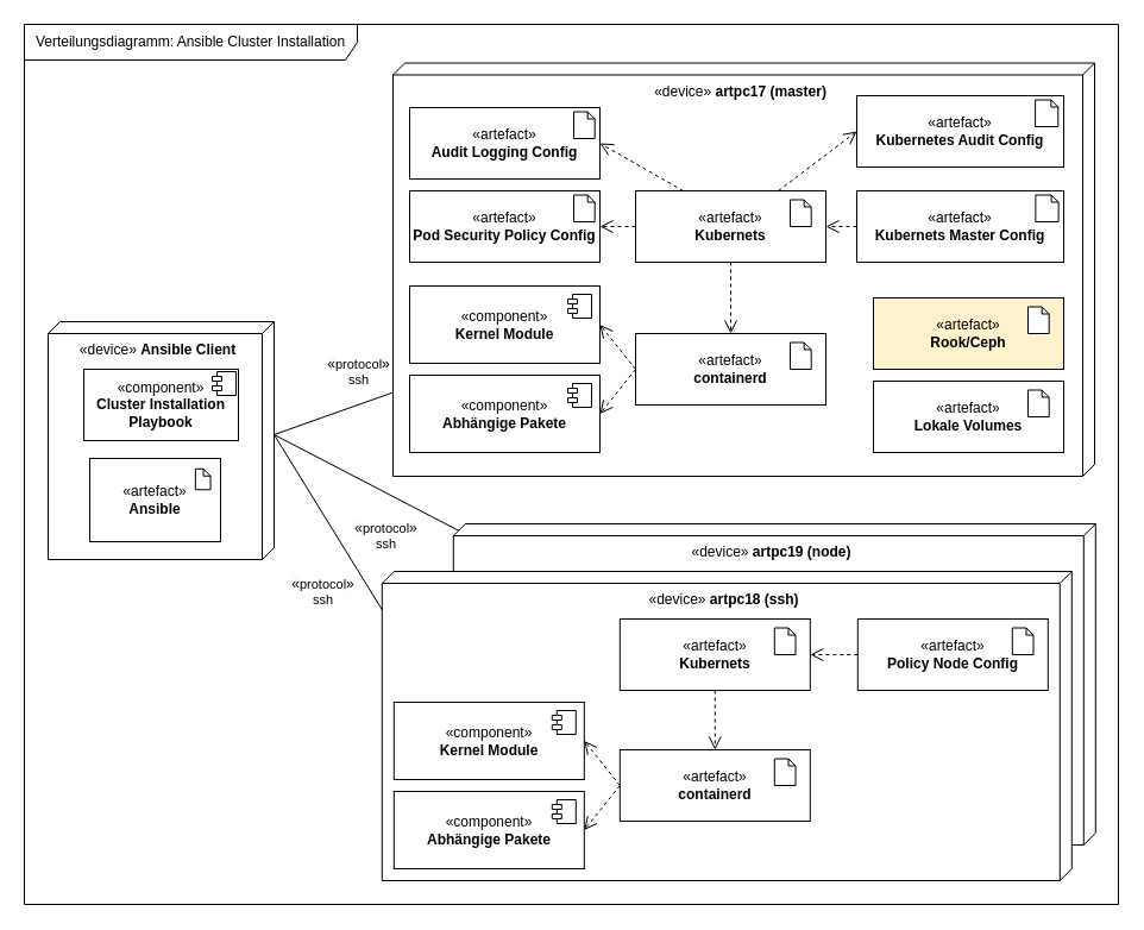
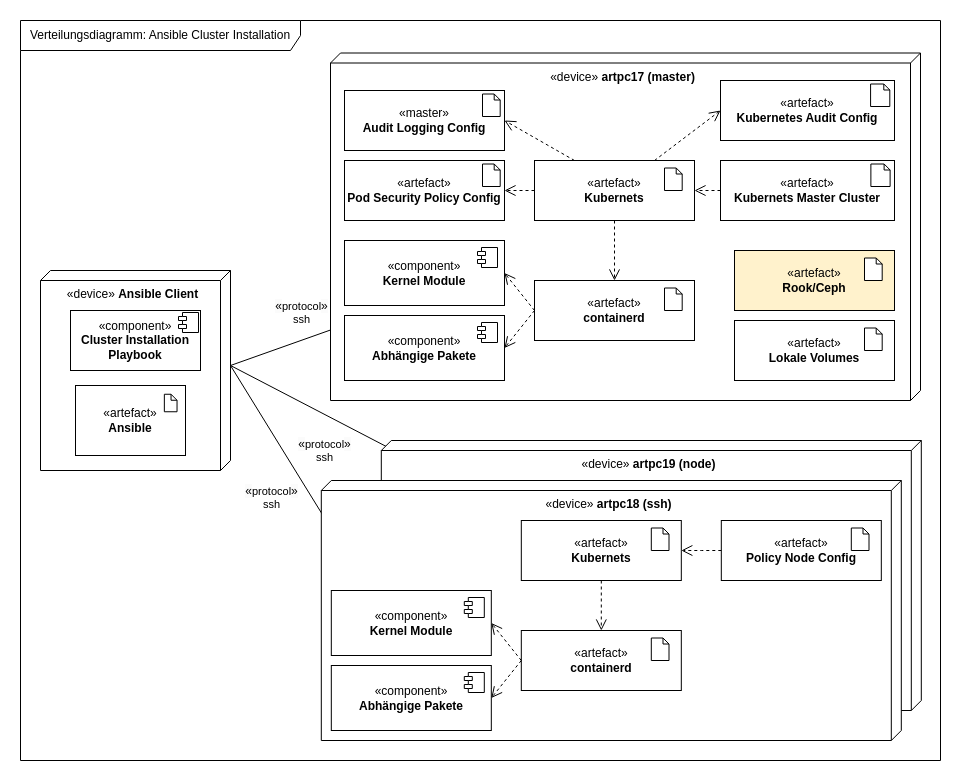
  <mxCell id="0" />
  <mxCell id="1" parent="0" />
  <mxCell id="2" style="rounded=0;orthogonalLoop=1;jettySize=auto;html=1;exitX=0;exitY=0;exitDx=95;exitDy=0;exitPerimeter=0;entryX=0;entryY=0;entryDx=135;entryDy=190;entryPerimeter=0;endArrow=none;endFill=0;" parent="1" source="8" target="15" edge="1"><mxGeometry relative="1" as="geometry"><mxPoint x="230" y="315" as="sourcePoint" /></mxGeometry></mxCell>
  <mxCell id="3" value="&lt;span style=&quot;font-size: 12px; text-wrap: wrap; background-color: rgb(251, 251, 251);&quot;&gt;«&lt;/span&gt;protocol&lt;span style=&quot;font-size: 12px; text-wrap: wrap; background-color: rgb(251, 251, 251);&quot;&gt;»&lt;/span&gt;&lt;br&gt;ssh" style="edgeLabel;html=1;align=center;verticalAlign=middle;resizable=0;points=[];" parent="2" vertex="1" connectable="0"><mxGeometry x="0.06" y="4" relative="1" as="geometry"><mxPoint x="-216" y="3" as="offset" /></mxGeometry></mxCell>
  <mxCell id="4" value="«device»&amp;nbsp;&lt;b&gt;artpc19 (node)&lt;/b&gt;" style="verticalAlign=top;align=center;shape=cube;size=10;direction=south;html=1;boundedLbl=1;spacingLeft=5;whiteSpace=wrap;" parent="1" vertex="1"><mxGeometry x="380.81" y="440" width="540" height="270" as="geometry" /></mxCell>
  <mxCell id="5" value="&lt;span style=&quot;font-size: 12px; text-wrap: wrap; background-color: rgb(251, 251, 251);&quot;&gt;«&lt;/span&gt;protocol&lt;span style=&quot;font-size: 12px; text-wrap: wrap; background-color: rgb(251, 251, 251);&quot;&gt;»&lt;/span&gt;&lt;br&gt;ssh" style="rounded=0;orthogonalLoop=1;jettySize=auto;html=1;exitX=0;exitY=0;exitDx=95;exitDy=0;exitPerimeter=0;entryX=0.142;entryY=0.995;entryDx=0;entryDy=0;entryPerimeter=0;endArrow=none;endFill=0;" parent="1" source="8" target="15" edge="1"><mxGeometry x="0.362" y="35" relative="1" as="geometry"><mxPoint x="230" y="315" as="sourcePoint" /><mxPoint x="540" y="365" as="targetPoint" /><mxPoint as="offset" /></mxGeometry></mxCell>
  <mxCell id="6" style="rounded=0;orthogonalLoop=1;jettySize=auto;html=1;exitX=0;exitY=0;exitDx=95;exitDy=0;exitPerimeter=0;entryX=0;entryY=0;entryDx=135;entryDy=190;entryPerimeter=0;endArrow=none;endFill=0;" parent="1" source="8" target="23" edge="1"><mxGeometry relative="1" as="geometry"><mxPoint x="230" y="315" as="sourcePoint" /><mxPoint x="410" y="130" as="targetPoint" /></mxGeometry></mxCell>
  <mxCell id="7" value="&lt;span style=&quot;font-size: 12px; text-wrap: wrap; background-color: rgb(251, 251, 251);&quot;&gt;«&lt;/span&gt;protocol&lt;span style=&quot;font-size: 12px; text-wrap: wrap; background-color: rgb(251, 251, 251);&quot;&gt;»&lt;/span&gt;&lt;br&gt;ssh" style="edgeLabel;html=1;align=center;verticalAlign=middle;resizable=0;points=[];" parent="6" vertex="1" connectable="0"><mxGeometry x="0.134" relative="1" as="geometry"><mxPoint x="-213" y="47" as="offset" /></mxGeometry></mxCell>
  <mxCell id="8" value="«device»&amp;nbsp;&lt;b&gt;Ansible Client&lt;/b&gt;" style="verticalAlign=top;align=center;shape=cube;size=10;direction=south;html=1;boundedLbl=1;spacingLeft=5;whiteSpace=wrap;" parent="1" vertex="1"><mxGeometry x="40" y="270" width="190" height="200" as="geometry" /></mxCell>
  <mxCell id="9" value="«component»&lt;br&gt;&lt;b&gt;Cluster Installation Playbook&lt;/b&gt;" style="html=1;dropTarget=0;whiteSpace=wrap;" parent="1" vertex="1"><mxGeometry x="70" y="310" width="130" height="60" as="geometry" /></mxCell>
  <mxCell id="10" value="" style="shape=module;jettyWidth=8;jettyHeight=4;" parent="9" vertex="1"><mxGeometry x="1" width="20" height="20" relative="1" as="geometry"><mxPoint x="-22" y="2" as="offset" /></mxGeometry></mxCell>
  <mxCell id="11" value="" style="group" parent="1" vertex="1" connectable="0"><mxGeometry x="75" y="385" width="110" height="70" as="geometry" /></mxCell>
  <mxCell id="12" value="«artefact»&lt;br&gt;&lt;b&gt;Ansible&lt;/b&gt;" style="html=1;dropTarget=0;whiteSpace=wrap;" parent="11" vertex="1"><mxGeometry width="110" height="70" as="geometry" /></mxCell>
  <mxCell id="13" value="" style="shape=note2;boundedLbl=1;whiteSpace=wrap;html=1;size=6;verticalAlign=top;align=left;spacingLeft=5;" parent="11" vertex="1"><mxGeometry x="88.846" y="8.75" width="12.692" height="17.5" as="geometry" /></mxCell>
  <mxCell id="14" value="Verteilungsdiagramm: Ansible Cluster Installation" style="shape=umlFrame;whiteSpace=wrap;html=1;pointerEvents=0;width=280;height=30;" parent="1" vertex="1"><mxGeometry x="20" y="20" width="920" height="740" as="geometry" /></mxCell>
  <mxCell id="15" value="«device»&amp;nbsp;&lt;b&gt;artpc18 (ssh)&lt;/b&gt;" style="verticalAlign=top;align=center;shape=cube;size=10;direction=south;html=1;boundedLbl=1;spacingLeft=5;whiteSpace=wrap;" parent="1" vertex="1"><mxGeometry x="320.81" y="480" width="580" height="260" as="geometry" /></mxCell>
  <mxCell id="16" value="«component»&lt;br&gt;&lt;b&gt;Abhängige Pakete&lt;/b&gt;" style="html=1;dropTarget=0;whiteSpace=wrap;" parent="1" vertex="1"><mxGeometry x="330.81" y="665" width="160" height="65" as="geometry" /></mxCell>
  <mxCell id="17" value="" style="shape=module;jettyWidth=8;jettyHeight=4;" parent="16" vertex="1"><mxGeometry x="1" width="20" height="20" relative="1" as="geometry"><mxPoint x="-27" y="7" as="offset" /></mxGeometry></mxCell>
  <mxCell id="18" value="«component»&lt;br&gt;&lt;b&gt;Kernel Module&lt;/b&gt;" style="html=1;dropTarget=0;whiteSpace=wrap;" parent="1" vertex="1"><mxGeometry x="330.81" y="590" width="160" height="65" as="geometry" /></mxCell>
  <mxCell id="19" value="" style="shape=module;jettyWidth=8;jettyHeight=4;" parent="18" vertex="1"><mxGeometry x="1" width="20" height="20" relative="1" as="geometry"><mxPoint x="-27" y="7" as="offset" /></mxGeometry></mxCell>
  <mxCell id="20" value="" style="group" parent="1" vertex="1" connectable="0"><mxGeometry x="520.81" y="630" width="160" height="60" as="geometry" /></mxCell>
  <mxCell id="21" value="«artefact»&lt;br&gt;&lt;b&gt;containerd&lt;/b&gt;" style="html=1;dropTarget=0;whiteSpace=wrap;" parent="20" vertex="1"><mxGeometry width="160" height="60" as="geometry" /></mxCell>
  <mxCell id="22" value="" style="shape=note2;boundedLbl=1;whiteSpace=wrap;html=1;size=6;verticalAlign=top;align=left;spacingLeft=5;" parent="20" vertex="1"><mxGeometry x="130" y="7.5" width="17.69" height="22.5" as="geometry" /></mxCell>
  <mxCell id="23" value="«device»&amp;nbsp;&lt;b&gt;artpc17 (master)&lt;/b&gt;" style="verticalAlign=top;align=center;shape=cube;size=10;direction=south;html=1;boundedLbl=1;spacingLeft=5;whiteSpace=wrap;" parent="1" vertex="1"><mxGeometry x="330" y="52.5" width="590" height="347.5" as="geometry" /></mxCell>
  <mxCell id="24" value="" style="group" parent="1" vertex="1" connectable="0"><mxGeometry x="520.81" y="520" width="160" height="60" as="geometry" /></mxCell>
  <mxCell id="25" value="«artefact»&lt;br&gt;&lt;b&gt;Kubernets&lt;/b&gt;" style="html=1;dropTarget=0;whiteSpace=wrap;" parent="24" vertex="1"><mxGeometry width="160" height="60" as="geometry" /></mxCell>
  <mxCell id="26" value="" style="shape=note2;boundedLbl=1;whiteSpace=wrap;html=1;size=6;verticalAlign=top;align=left;spacingLeft=5;" parent="24" vertex="1"><mxGeometry x="130" y="7.5" width="17.69" height="22.5" as="geometry" /></mxCell>
  <mxCell id="27" value="" style="group" parent="1" vertex="1" connectable="0"><mxGeometry x="720.81" y="520" width="160" height="60" as="geometry" /></mxCell>
  <mxCell id="28" value="«artefact»&lt;br&gt;&lt;b&gt;Policy Node Config&lt;/b&gt;" style="html=1;dropTarget=0;whiteSpace=wrap;" parent="27" vertex="1"><mxGeometry width="160" height="60" as="geometry" /></mxCell>
  <mxCell id="29" value="" style="shape=note2;boundedLbl=1;whiteSpace=wrap;html=1;size=6;verticalAlign=top;align=left;spacingLeft=5;" parent="27" vertex="1"><mxGeometry x="130" y="7.5" width="17.69" height="22.5" as="geometry" /></mxCell>
  <mxCell id="30" style="rounded=0;orthogonalLoop=1;jettySize=auto;html=1;exitX=0;exitY=0.5;exitDx=0;exitDy=0;entryX=1;entryY=0.5;entryDx=0;entryDy=0;dashed=1;endArrow=open;endFill=0;endSize=9;" parent="1" source="28" target="25" edge="1"><mxGeometry relative="1" as="geometry"><Array as="points"><mxPoint x="700.81" y="550" /></Array></mxGeometry></mxCell>
  <mxCell id="31" style="rounded=0;orthogonalLoop=1;jettySize=auto;html=1;exitX=0;exitY=0.5;exitDx=0;exitDy=0;entryX=1;entryY=0.5;entryDx=0;entryDy=0;dashed=1;endArrow=open;endFill=0;endSize=9;" parent="1" source="21" target="18" edge="1"><mxGeometry relative="1" as="geometry"><mxPoint x="730.81" y="560" as="sourcePoint" /><mxPoint x="690.81" y="560" as="targetPoint" /><Array as="points" /></mxGeometry></mxCell>
  <mxCell id="32" style="rounded=0;orthogonalLoop=1;jettySize=auto;html=1;exitX=0;exitY=0.5;exitDx=0;exitDy=0;entryX=1;entryY=0.5;entryDx=0;entryDy=0;dashed=1;endArrow=open;endFill=0;endSize=9;" parent="1" source="21" target="16" edge="1"><mxGeometry relative="1" as="geometry"><mxPoint x="530.81" y="670" as="sourcePoint" /><mxPoint x="500.81" y="633" as="targetPoint" /><Array as="points" /></mxGeometry></mxCell>
  <mxCell id="33" style="rounded=0;orthogonalLoop=1;jettySize=auto;html=1;exitX=0.5;exitY=1;exitDx=0;exitDy=0;entryX=0.5;entryY=0;entryDx=0;entryDy=0;dashed=1;endArrow=open;endFill=0;endSize=9;" parent="1" source="25" target="21" edge="1"><mxGeometry relative="1" as="geometry"><mxPoint x="540.81" y="680" as="sourcePoint" /><mxPoint x="510.81" y="643" as="targetPoint" /><Array as="points" /></mxGeometry></mxCell>
  <mxCell id="34" value="«component»&lt;br&gt;&lt;b&gt;Abhängige Pakete&lt;/b&gt;" style="html=1;dropTarget=0;whiteSpace=wrap;" parent="1" vertex="1"><mxGeometry x="344" y="315" width="160" height="65" as="geometry" /></mxCell>
  <mxCell id="35" value="" style="shape=module;jettyWidth=8;jettyHeight=4;" parent="34" vertex="1"><mxGeometry x="1" width="20" height="20" relative="1" as="geometry"><mxPoint x="-27" y="7" as="offset" /></mxGeometry></mxCell>
  <mxCell id="36" value="«component»&lt;br&gt;&lt;b&gt;Kernel Module&lt;/b&gt;" style="html=1;dropTarget=0;whiteSpace=wrap;" parent="1" vertex="1"><mxGeometry x="344" y="240" width="160" height="65" as="geometry" /></mxCell>
  <mxCell id="37" value="" style="shape=module;jettyWidth=8;jettyHeight=4;" parent="36" vertex="1"><mxGeometry x="1" width="20" height="20" relative="1" as="geometry"><mxPoint x="-27" y="7" as="offset" /></mxGeometry></mxCell>
  <mxCell id="38" value="" style="group" parent="1" vertex="1" connectable="0"><mxGeometry x="534" y="280" width="160" height="60" as="geometry" /></mxCell>
  <mxCell id="39" value="«artefact»&lt;br&gt;&lt;b&gt;containerd&lt;/b&gt;" style="html=1;dropTarget=0;whiteSpace=wrap;" parent="38" vertex="1"><mxGeometry width="160" height="60" as="geometry" /></mxCell>
  <mxCell id="40" value="" style="shape=note2;boundedLbl=1;whiteSpace=wrap;html=1;size=6;verticalAlign=top;align=left;spacingLeft=5;" parent="38" vertex="1"><mxGeometry x="130" y="7.5" width="17.69" height="22.5" as="geometry" /></mxCell>
  <mxCell id="41" value="" style="group" parent="1" vertex="1" connectable="0"><mxGeometry x="534" y="160" width="160" height="60" as="geometry" /></mxCell>
  <mxCell id="42" value="«artefact»&lt;br&gt;&lt;b&gt;Kubernets&lt;/b&gt;" style="html=1;dropTarget=0;whiteSpace=wrap;" parent="41" vertex="1"><mxGeometry width="160" height="60" as="geometry" /></mxCell>
  <mxCell id="43" value="" style="shape=note2;boundedLbl=1;whiteSpace=wrap;html=1;size=6;verticalAlign=top;align=left;spacingLeft=5;" parent="41" vertex="1"><mxGeometry x="130" y="7.5" width="17.69" height="22.5" as="geometry" /></mxCell>
  <mxCell id="44" value="" style="group" parent="1" vertex="1" connectable="0"><mxGeometry x="720" y="160" width="174" height="60" as="geometry" /></mxCell>
- <mxCell id="45" value="«artefact»&lt;br&gt;&lt;b&gt;Kubernets Master Config&lt;/b&gt;" style="html=1;dropTarget=0;whiteSpace=wrap;" parent="44" vertex="1"><mxGeometry width="174" height="60" as="geometry" /></mxCell>
+ <mxCell id="45" value="«artefact»&lt;br&gt;&lt;b&gt;Kubernets Master Cluster&lt;/b&gt;" style="html=1;dropTarget=0;whiteSpace=wrap;" parent="44" vertex="1"><mxGeometry width="174" height="60" as="geometry" /></mxCell>
  <mxCell id="46" value="" style="shape=note2;boundedLbl=1;whiteSpace=wrap;html=1;size=6;verticalAlign=top;align=left;spacingLeft=5;" parent="44" vertex="1"><mxGeometry x="150.375" y="3.5" width="19.238" height="22.5" as="geometry" /></mxCell>
  <mxCell id="47" value="" style="group" parent="1" vertex="1" connectable="0"><mxGeometry x="734" y="250" width="160" height="60" as="geometry" /></mxCell>
  <mxCell id="48" value="«artefact»&lt;br&gt;&lt;b&gt;Rook/Ceph&lt;/b&gt;" style="html=1;dropTarget=0;whiteSpace=wrap;fillColor=#fff2cc;" parent="47" vertex="1"><mxGeometry width="160" height="60" as="geometry" /></mxCell>
  <mxCell id="49" value="" style="shape=note2;boundedLbl=1;whiteSpace=wrap;html=1;size=6;verticalAlign=top;align=left;spacingLeft=5;" parent="47" vertex="1"><mxGeometry x="130" y="7.5" width="17.69" height="22.5" as="geometry" /></mxCell>
  <mxCell id="50" value="" style="group" parent="1" vertex="1" connectable="0"><mxGeometry x="734" y="320" width="160" height="60" as="geometry" /></mxCell>
  <mxCell id="51" value="«artefact»&lt;br&gt;&lt;b&gt;Lokale Volumes&lt;/b&gt;" style="html=1;dropTarget=0;whiteSpace=wrap;" parent="50" vertex="1"><mxGeometry width="160" height="60" as="geometry" /></mxCell>
  <mxCell id="52" value="" style="shape=note2;boundedLbl=1;whiteSpace=wrap;html=1;size=6;verticalAlign=top;align=left;spacingLeft=5;" parent="50" vertex="1"><mxGeometry x="130" y="7.5" width="17.69" height="22.5" as="geometry" /></mxCell>
  <mxCell id="53" style="rounded=0;orthogonalLoop=1;jettySize=auto;html=1;exitX=0;exitY=0.5;exitDx=0;exitDy=0;entryX=1;entryY=0.5;entryDx=0;entryDy=0;dashed=1;endArrow=open;endFill=0;endSize=9;" parent="1" source="45" target="42" edge="1"><mxGeometry relative="1" as="geometry"><Array as="points" /></mxGeometry></mxCell>
  <mxCell id="54" style="rounded=0;orthogonalLoop=1;jettySize=auto;html=1;exitX=0;exitY=0.5;exitDx=0;exitDy=0;entryX=1;entryY=0.5;entryDx=0;entryDy=0;dashed=1;endArrow=open;endFill=0;endSize=9;" parent="1" source="39" target="36" edge="1"><mxGeometry relative="1" as="geometry"><mxPoint x="744" y="210" as="sourcePoint" /><mxPoint x="704" y="210" as="targetPoint" /><Array as="points" /></mxGeometry></mxCell>
  <mxCell id="55" style="rounded=0;orthogonalLoop=1;jettySize=auto;html=1;exitX=0;exitY=0.5;exitDx=0;exitDy=0;entryX=1;entryY=0.5;entryDx=0;entryDy=0;dashed=1;endArrow=open;endFill=0;endSize=9;" parent="1" source="39" target="34" edge="1"><mxGeometry relative="1" as="geometry"><mxPoint x="544" y="320" as="sourcePoint" /><mxPoint x="514" y="283" as="targetPoint" /><Array as="points" /></mxGeometry></mxCell>
  <mxCell id="56" style="rounded=0;orthogonalLoop=1;jettySize=auto;html=1;exitX=0.5;exitY=1;exitDx=0;exitDy=0;entryX=0.5;entryY=0;entryDx=0;entryDy=0;dashed=1;endArrow=open;endFill=0;endSize=9;" parent="1" source="42" target="39" edge="1"><mxGeometry relative="1" as="geometry"><mxPoint x="554" y="263" as="sourcePoint" /><mxPoint x="524" y="226" as="targetPoint" /><Array as="points" /></mxGeometry></mxCell>
  <mxCell id="57" value="" style="group" parent="1" vertex="1" connectable="0"><mxGeometry x="344" y="90" width="160" height="60" as="geometry" /></mxCell>
- <mxCell id="58" value="«artefact»&lt;br&gt;&lt;b&gt;Audit Logging Config&lt;/b&gt;" style="html=1;dropTarget=0;whiteSpace=wrap;" parent="57" vertex="1"><mxGeometry width="160" height="60" as="geometry" /></mxCell>
+ <mxCell id="58" value="«master»&lt;br&gt;&lt;b&gt;Audit Logging Config&lt;/b&gt;" style="html=1;dropTarget=0;whiteSpace=wrap;" parent="57" vertex="1"><mxGeometry width="160" height="60" as="geometry" /></mxCell>
  <mxCell id="59" value="" style="shape=note2;boundedLbl=1;whiteSpace=wrap;html=1;size=6;verticalAlign=top;align=left;spacingLeft=5;" parent="57" vertex="1"><mxGeometry x="138" y="3.5" width="17.69" height="22.5" as="geometry" /></mxCell>
  <mxCell id="60" value="" style="group" parent="1" vertex="1" connectable="0"><mxGeometry x="344" y="160" width="160" height="60" as="geometry" /></mxCell>
  <mxCell id="61" value="«artefact»&lt;br&gt;&lt;b&gt;Pod Security Policy Config&lt;/b&gt;" style="html=1;dropTarget=0;whiteSpace=wrap;" parent="60" vertex="1"><mxGeometry width="160" height="60" as="geometry" /></mxCell>
  <mxCell id="62" value="" style="shape=note2;boundedLbl=1;whiteSpace=wrap;html=1;size=6;verticalAlign=top;align=left;spacingLeft=5;" parent="60" vertex="1"><mxGeometry x="138" y="3.5" width="17.69" height="22.5" as="geometry" /></mxCell>
  <mxCell id="63" value="" style="group" parent="1" vertex="1" connectable="0"><mxGeometry x="720" y="80" width="174" height="60" as="geometry" /></mxCell>
  <mxCell id="64" value="«artefact»&lt;br&gt;&lt;b&gt;Kubernetes Audit Config&lt;/b&gt;" style="html=1;dropTarget=0;whiteSpace=wrap;" parent="63" vertex="1"><mxGeometry width="174" height="60" as="geometry" /></mxCell>
  <mxCell id="65" value="" style="shape=note2;boundedLbl=1;whiteSpace=wrap;html=1;size=6;verticalAlign=top;align=left;spacingLeft=5;" parent="63" vertex="1"><mxGeometry x="150.075" y="3.5" width="19.238" height="22.5" as="geometry" /></mxCell>
  <mxCell id="66" style="rounded=0;orthogonalLoop=1;jettySize=auto;html=1;exitX=0.75;exitY=0;exitDx=0;exitDy=0;entryX=0;entryY=0.5;entryDx=0;entryDy=0;dashed=1;endArrow=open;endFill=0;endSize=9;" parent="1" source="42" target="64" edge="1"><mxGeometry relative="1" as="geometry"><Array as="points" /><mxPoint x="744" y="200" as="sourcePoint" /><mxPoint x="704" y="200" as="targetPoint" /></mxGeometry></mxCell>
  <mxCell id="67" style="rounded=0;orthogonalLoop=1;jettySize=auto;html=1;exitX=0.25;exitY=0;exitDx=0;exitDy=0;entryX=1;entryY=0.5;entryDx=0;entryDy=0;dashed=1;endArrow=open;endFill=0;endSize=9;" parent="1" source="42" target="58" edge="1"><mxGeometry relative="1" as="geometry"><Array as="points" /><mxPoint x="664" y="170" as="sourcePoint" /><mxPoint x="740" y="120" as="targetPoint" /></mxGeometry></mxCell>
  <mxCell id="68" style="rounded=0;orthogonalLoop=1;jettySize=auto;html=1;exitX=0;exitY=0.5;exitDx=0;exitDy=0;entryX=1;entryY=0.5;entryDx=0;entryDy=0;dashed=1;endArrow=open;endFill=0;endSize=9;" parent="1" source="42" target="61" edge="1"><mxGeometry relative="1" as="geometry"><Array as="points" /><mxPoint x="584" y="170" as="sourcePoint" /><mxPoint x="514" y="130" as="targetPoint" /></mxGeometry></mxCell>
